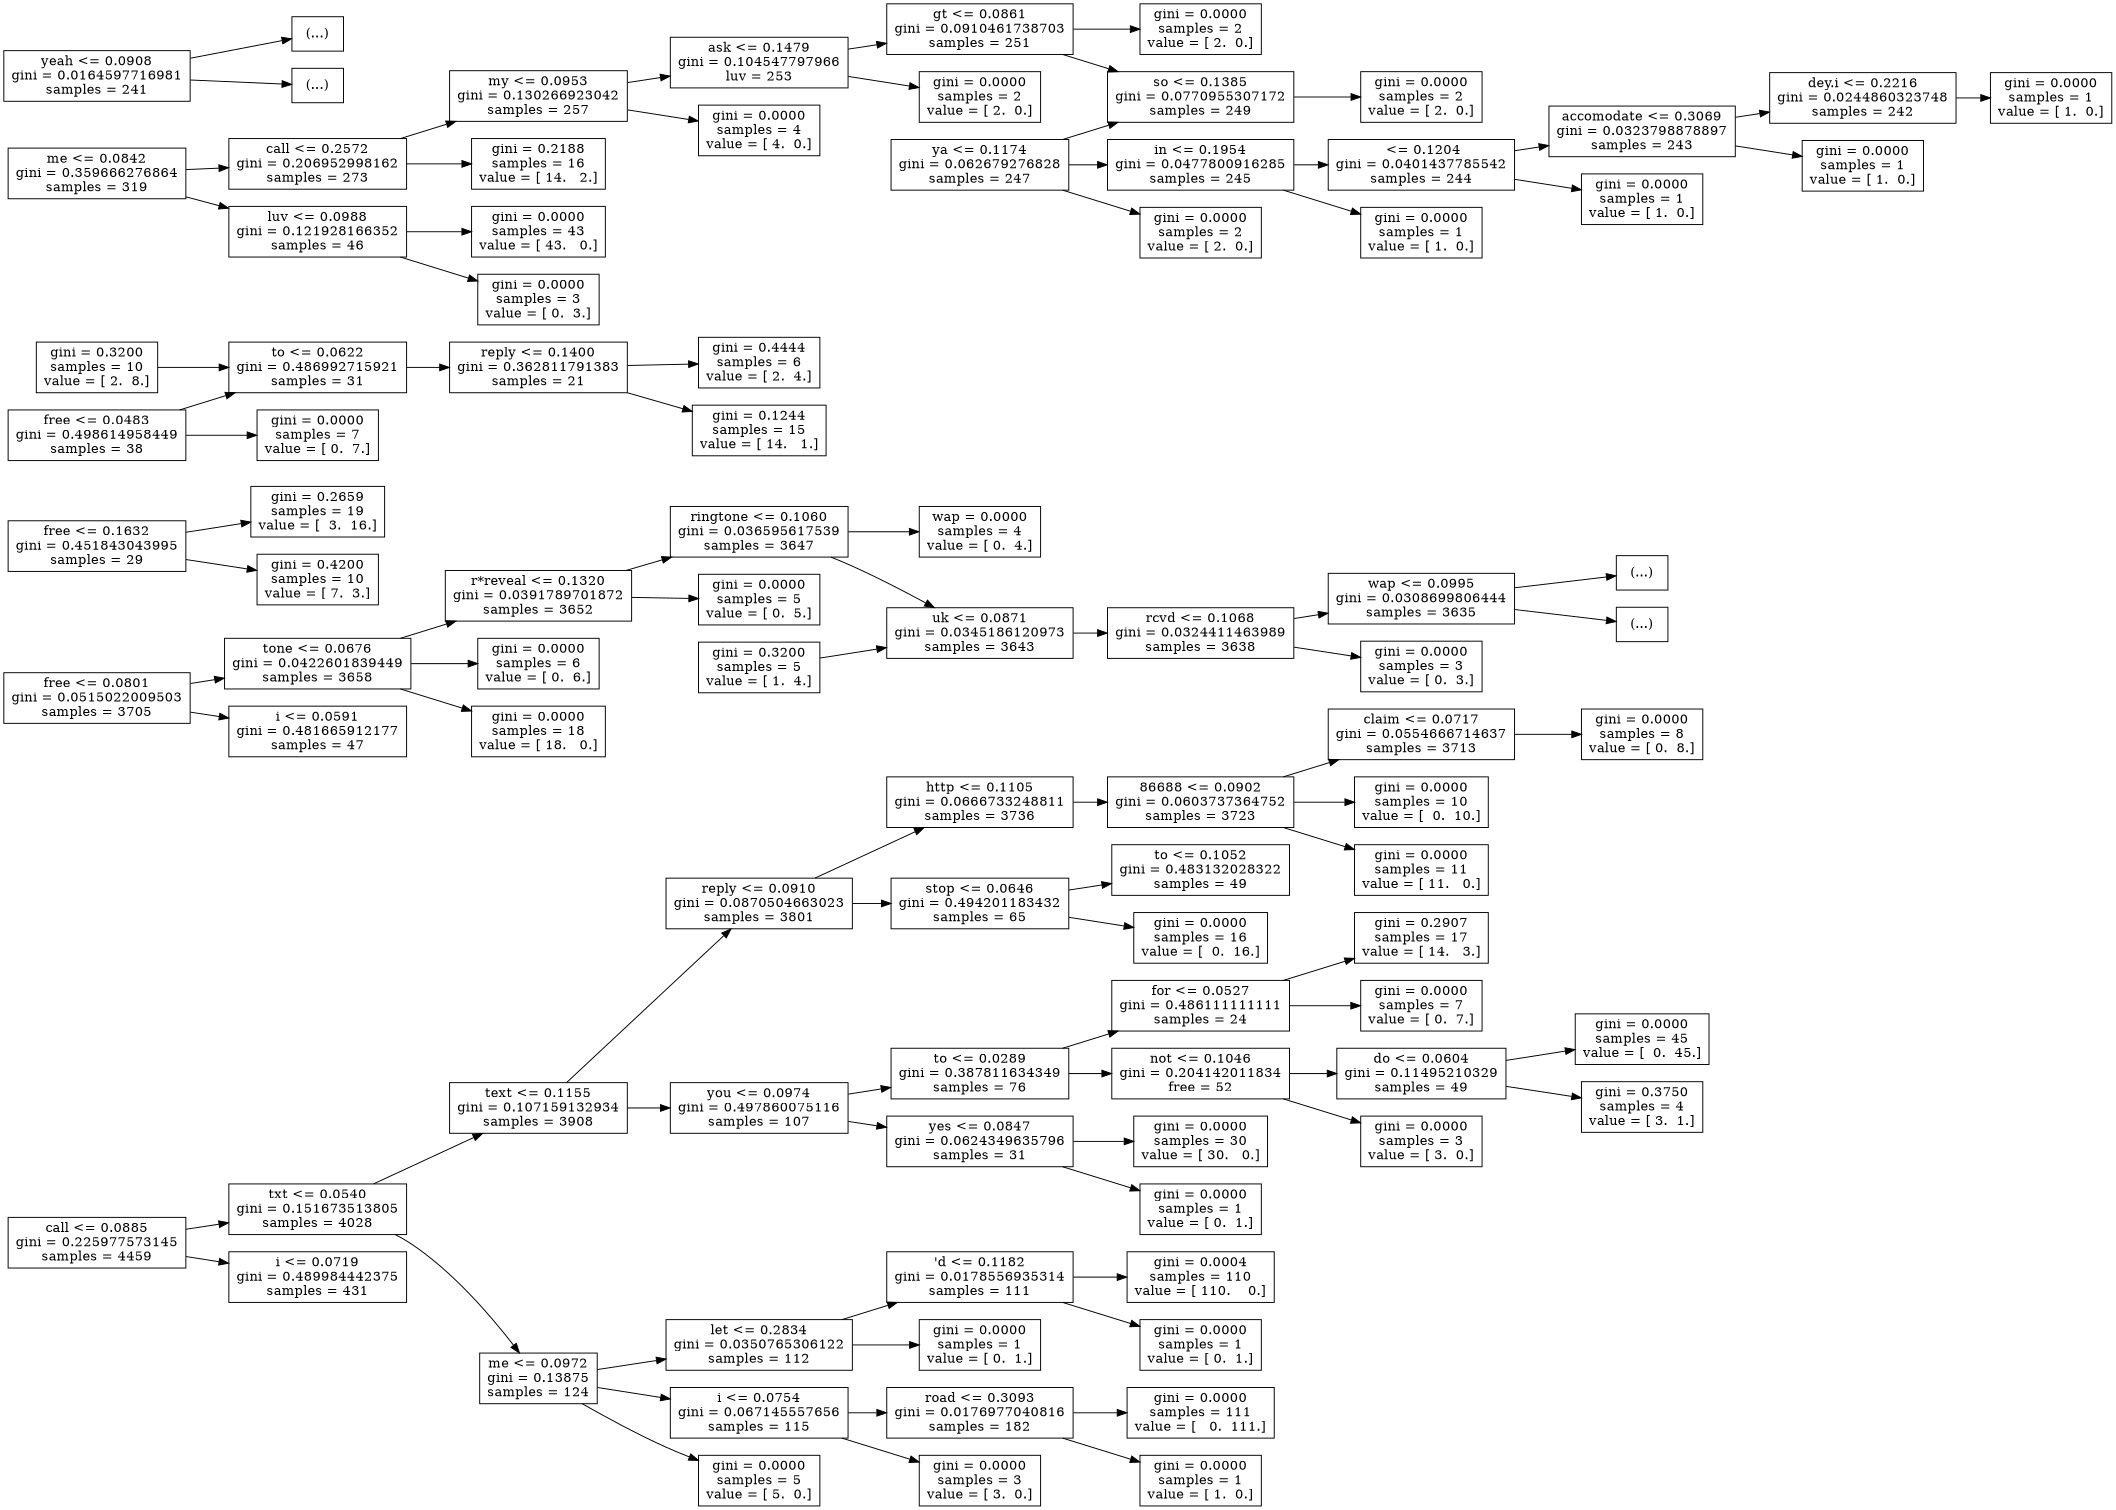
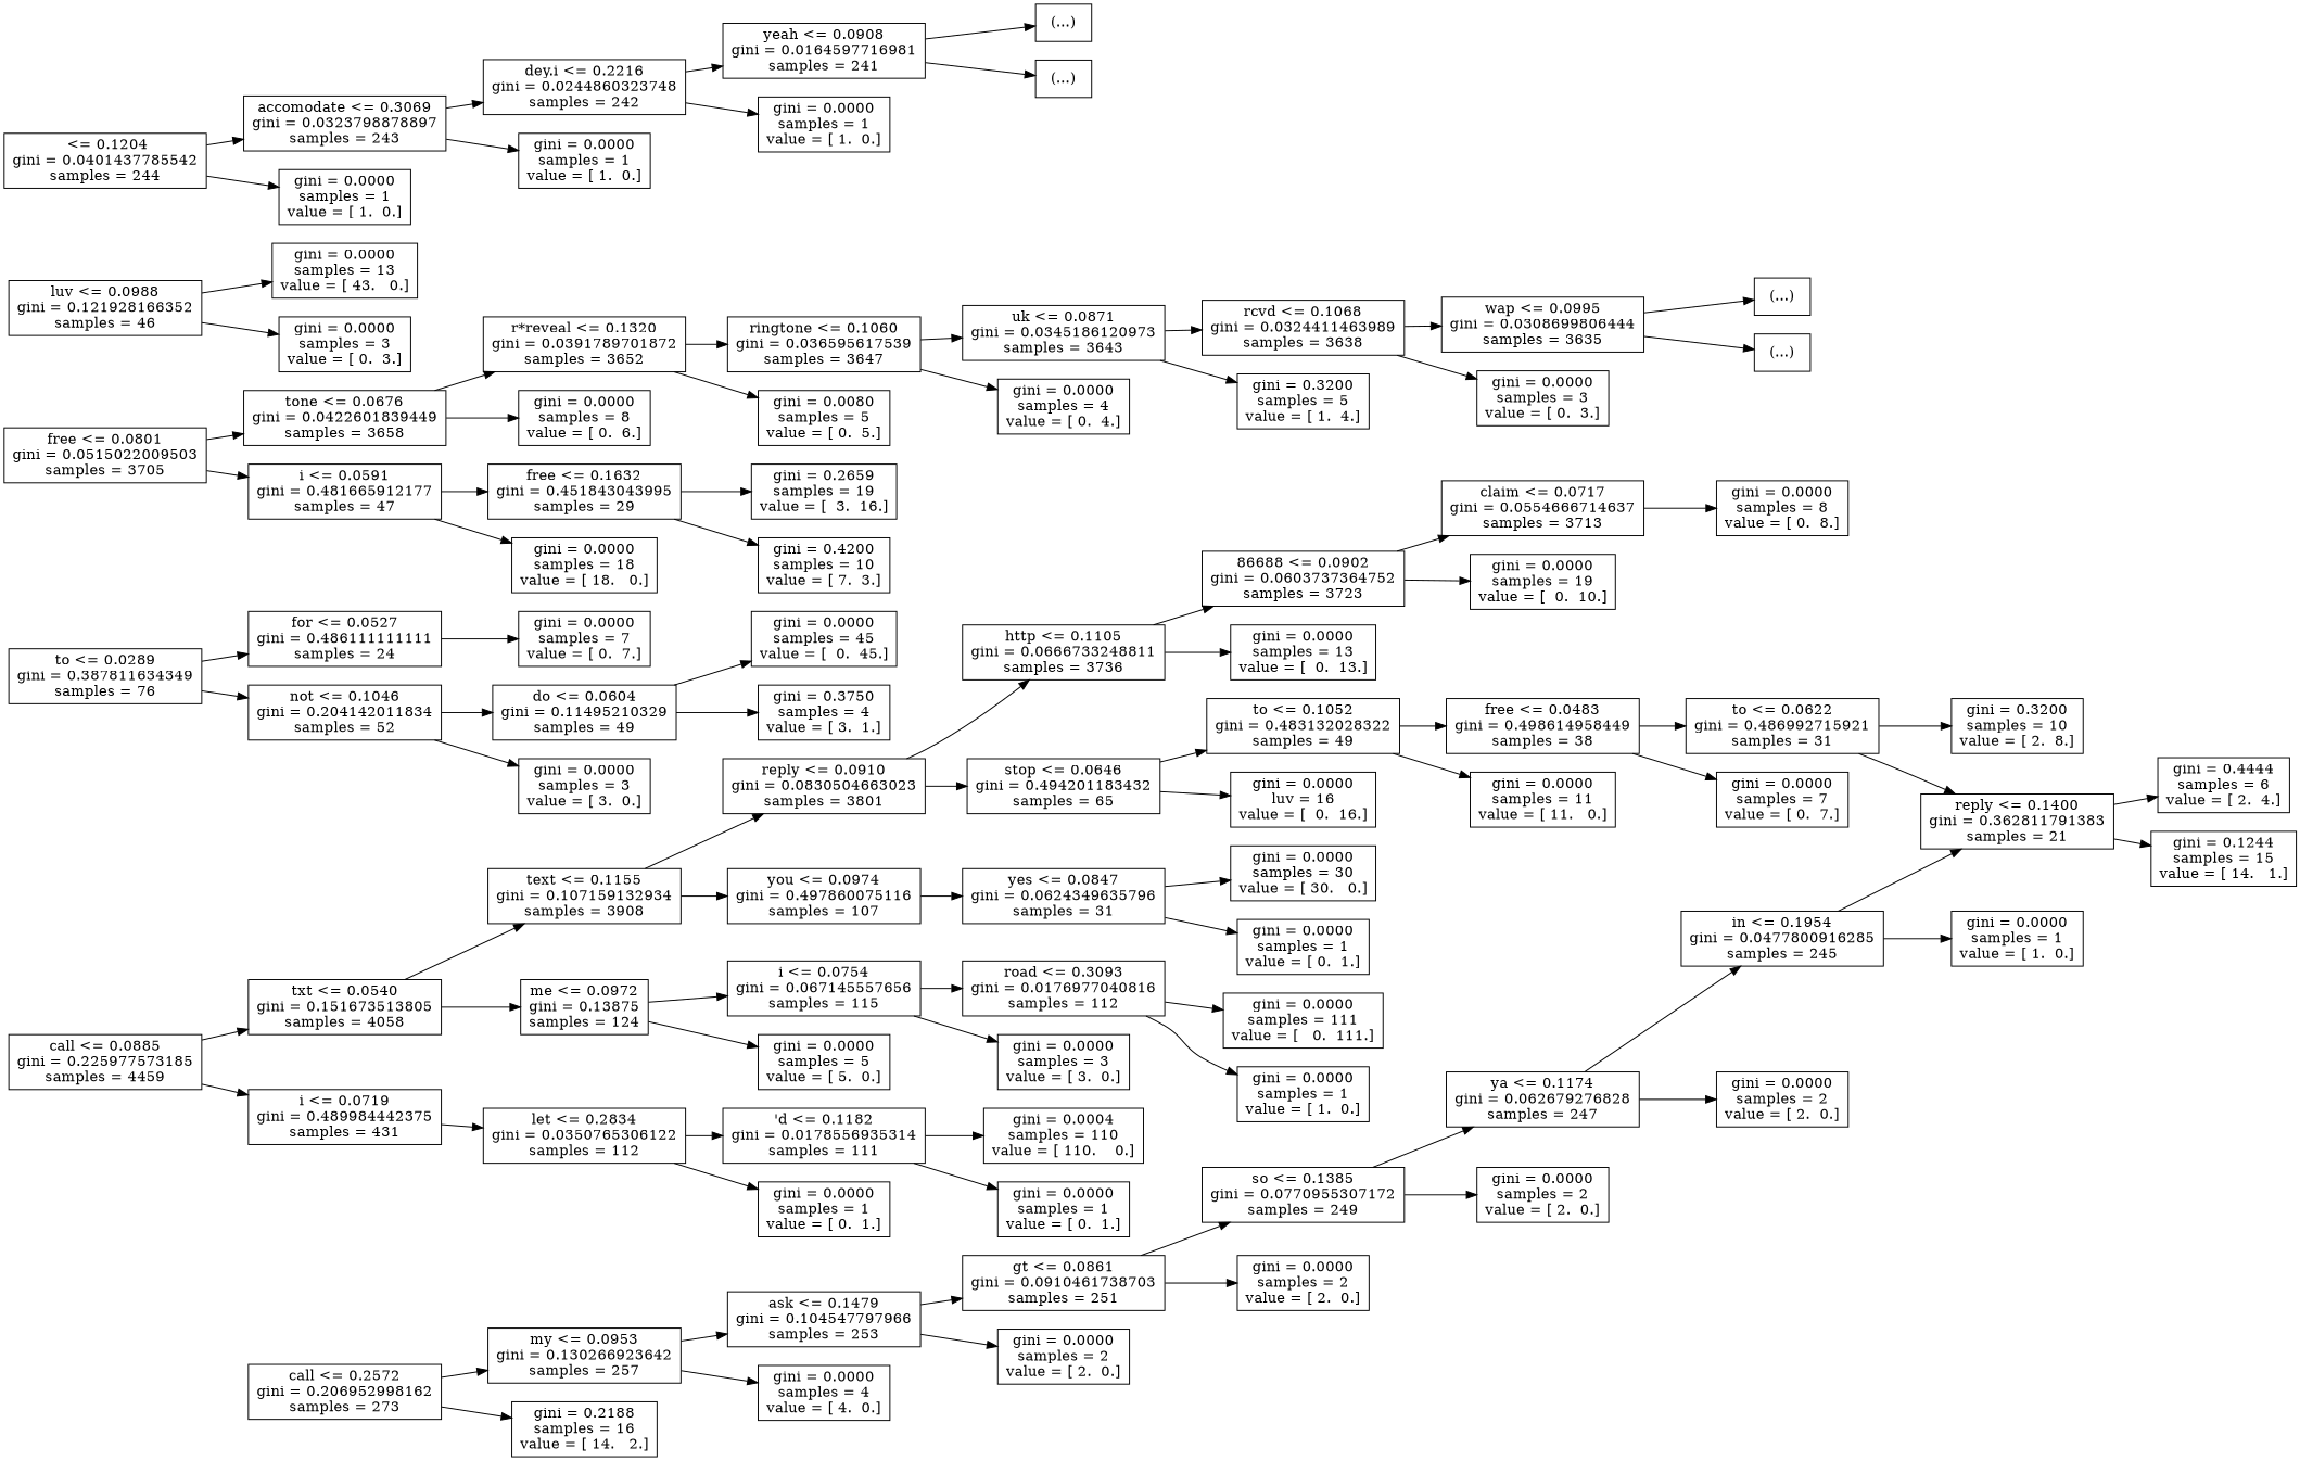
  digraph {
    rankdir=LR
    node [shape=box]
-   n1 [label="call <= 0.0885\ngini = 0.225977573145\nsamples = 4459"]
-   n2 [label="txt <= 0.0540\ngini = 0.151673513805\nsamples = 4028"]
+   n1 [label="call <= 0.0885\ngini = 0.225977573185\nsamples = 4459"]
+   n2 [label="txt <= 0.0540\ngini = 0.151673513805\nsamples = 4058"]
    n3 [label="i <= 0.0719\ngini = 0.489984442375\nsamples = 431"]
    n4 [label="text <= 0.1155\ngini = 0.107159132934\nsamples = 3908"]
    n5 [label="me <= 0.0972\ngini = 0.13875\nsamples = 124"]
    n6 [label="let <= 0.2834\ngini = 0.0350765306122\nsamples = 112"]
-   n7 [label="reply <= 0.0910\ngini = 0.0870504663023\nsamples = 3801"]
+   n7 [label="reply <= 0.0910\ngini = 0.0830504663023\nsamples = 3801"]
    n8 [label="you <= 0.0974\ngini = 0.497860075116\nsamples = 107"]
    n9 [label="i <= 0.0754\ngini = 0.067145557656\nsamples = 115"]
    n10 [label="gini = 0.0000\nsamples = 5\nvalue = [ 5.  0.]"]
    n11 [label="http <= 0.1105\ngini = 0.0666733248811\nsamples = 3736"]
    n12 [label="stop <= 0.0646\ngini = 0.494201183432\nsamples = 65"]
    n13 [label="to <= 0.0289\ngini = 0.387811634349\nsamples = 76"]
    n14 [label="yes <= 0.0847\ngini = 0.0624349635796\nsamples = 31"]
    n15 [label="86688 <= 0.0902\ngini = 0.0603737364752\nsamples = 3723"]
+   n16 [label="gini = 0.0000\nsamples = 13\nvalue = [  0.  13.]"]
    n17 [label="to <= 0.1052\ngini = 0.483132028322\nsamples = 49"]
-   n18 [label="gini = 0.0000\nsamples = 16\nvalue = [  0.  16.]"]
+   n18 [label="gini = 0.0000\nluv = 16\nvalue = [  0.  16.]"]
    n19 [label="claim <= 0.0717\ngini = 0.0554666714637\nsamples = 3713"]
-   n20 [label="gini = 0.0000\nsamples = 10\nvalue = [  0.  10.]"]
+   n20 [label="gini = 0.0000\nsamples = 19\nvalue = [  0.  10.]"]
    n21 [label="gini = 0.0000\nsamples = 8\nvalue = [ 0.  8.]"]
    n22 [label="free <= 0.0801\ngini = 0.0515022009503\nsamples = 3705"]
    n23 [label="tone <= 0.0676\ngini = 0.0422601839449\nsamples = 3658"]
    n24 [label="i <= 0.0591\ngini = 0.481665912177\nsamples = 47"]
    n25 [label="r*reveal <= 0.1320\ngini = 0.0391789701872\nsamples = 3652"]
-   n26 [label="gini = 0.0000\nsamples = 6\nvalue = [ 0.  6.]"]
+   n26 [label="gini = 0.0000\nsamples = 8\nvalue = [ 0.  6.]"]
    n27 [label="free <= 0.1632\ngini = 0.451843043995\nsamples = 29"]
    n28 [label="gini = 0.0000\nsamples = 18\nvalue = [ 18.   0.]"]
    n29 [label="ringtone <= 0.1060\ngini = 0.036595617539\nsamples = 3647"]
-   n30 [label="gini = 0.0000\nsamples = 5\nvalue = [ 0.  5.]"]
+   n30 [label="gini = 0.0080\nsamples = 5\nvalue = [ 0.  5.]"]
    n31 [label="uk <= 0.0871\ngini = 0.0345186120973\nsamples = 3643"]
-   n32 [label="wap = 0.0000\nsamples = 4\nvalue = [ 0.  4.]"]
+   n32 [label="gini = 0.0000\nsamples = 4\nvalue = [ 0.  4.]"]
    n33 [label="rcvd <= 0.1068\ngini = 0.0324411463989\nsamples = 3638"]
    n34 [label="gini = 0.3200\nsamples = 5\nvalue = [ 1.  4.]"]
    n35 [label="wap <= 0.0995\ngini = 0.0308699806444\nsamples = 3635"]
    n36 [label="gini = 0.0000\nsamples = 3\nvalue = [ 0.  3.]"]
    n37 [label="(...)"]
    n38 [label="(...)"]
    n39 [label="gini = 0.2659\nsamples = 19\nvalue = [  3.  16.]"]
    n40 [label="gini = 0.4200\nsamples = 10\nvalue = [ 7.  3.]"]
    n41 [label="free <= 0.0483\ngini = 0.498614958449\nsamples = 38"]
    n42 [label="gini = 0.0000\nsamples = 11\nvalue = [ 11.   0.]"]
    n43 [label="to <= 0.0622\ngini = 0.486992715921\nsamples = 31"]
    n44 [label="gini = 0.0000\nsamples = 7\nvalue = [ 0.  7.]"]
    n45 [label="reply <= 0.1400\ngini = 0.362811791383\nsamples = 21"]
    n46 [label="gini = 0.3200\nsamples = 10\nvalue = [ 2.  8.]"]
    n47 [label="gini = 0.4444\nsamples = 6\nvalue = [ 2.  4.]"]
    n48 [label="gini = 0.1244\nsamples = 15\nvalue = [ 14.   1.]"]
    n49 [label="for <= 0.0527\ngini = 0.486111111111\nsamples = 24"]
-   n50 [label="not <= 0.1046\ngini = 0.204142011834\nfree = 52"]
+   n50 [label="not <= 0.1046\ngini = 0.204142011834\nsamples = 52"]
    n51 [label="gini = 0.0000\nsamples = 30\nvalue = [ 30.   0.]"]
    n52 [label="gini = 0.0000\nsamples = 1\nvalue = [ 0.  1.]"]
-   n53 [label="gini = 0.2907\nsamples = 17\nvalue = [ 14.   3.]"]
    n54 [label="gini = 0.0000\nsamples = 7\nvalue = [ 0.  7.]"]
    n55 [label="do <= 0.0604\ngini = 0.11495210329\nsamples = 49"]
    n56 [label="gini = 0.0000\nsamples = 3\nvalue = [ 3.  0.]"]
    n57 [label="gini = 0.0000\nsamples = 45\nvalue = [  0.  45.]"]
    n58 [label="gini = 0.3750\nsamples = 4\nvalue = [ 3.  1.]"]
-   n59 [label="road <= 0.3093\ngini = 0.0176977040816\nsamples = 182"]
+   n59 [label="road <= 0.3093\ngini = 0.0176977040816\nsamples = 112"]
    n60 [label="gini = 0.0000\nsamples = 3\nvalue = [ 3.  0.]"]
    n61 [label="gini = 0.0000\nsamples = 111\nvalue = [   0.  111.]"]
    n62 [label="gini = 0.0000\nsamples = 1\nvalue = [ 1.  0.]"]
-   n63 [label="me <= 0.0842\ngini = 0.359666276864\nsamples = 319"]
    n64 [label="call <= 0.2572\ngini = 0.206952998162\nsamples = 273"]
    n65 [label="luv <= 0.0988\ngini = 0.121928166352\nsamples = 46"]
    n66 [label="'d <= 0.1182\ngini = 0.0178556935314\nsamples = 111"]
    n67 [label="gini = 0.0000\nsamples = 1\nvalue = [ 0.  1.]"]
-   n68 [label="my <= 0.0953\ngini = 0.130266923042\nsamples = 257"]
+   n68 [label="my <= 0.0953\ngini = 0.130266923642\nsamples = 257"]
    n69 [label="gini = 0.2188\nsamples = 16\nvalue = [ 14.   2.]"]
-   n70 [label="gini = 0.0000\nsamples = 43\nvalue = [ 43.   0.]"]
+   n70 [label="gini = 0.0000\nsamples = 13\nvalue = [ 43.   0.]"]
    n71 [label="gini = 0.0000\nsamples = 3\nvalue = [ 0.  3.]"]
-   n72 [label="ask <= 0.1479\ngini = 0.104547797966\nluv = 253"]
+   n72 [label="ask <= 0.1479\ngini = 0.104547797966\nsamples = 253"]
    n73 [label="gini = 0.0000\nsamples = 4\nvalue = [ 4.  0.]"]
    n74 [label="gt <= 0.0861\ngini = 0.0910461738703\nsamples = 251"]
    n75 [label="gini = 0.0000\nsamples = 2\nvalue = [ 2.  0.]"]
    n76 [label="so <= 0.1385\ngini = 0.0770955307172\nsamples = 249"]
    n77 [label="gini = 0.0000\nsamples = 2\nvalue = [ 2.  0.]"]
    n78 [label="ya <= 0.1174\ngini = 0.062679276828\nsamples = 247"]
    n79 [label="gini = 0.0000\nsamples = 2\nvalue = [ 2.  0.]"]
    n80 [label="in <= 0.1954\ngini = 0.0477800916285\nsamples = 245"]
    n81 [label="gini = 0.0000\nsamples = 2\nvalue = [ 2.  0.]"]
    n82 [label=" <= 0.1204\ngini = 0.0401437785542\nsamples = 244"]
    n83 [label="gini = 0.0000\nsamples = 1\nvalue = [ 1.  0.]"]
    n84 [label="accomodate <= 0.3069\ngini = 0.0323798878897\nsamples = 243"]
    n85 [label="gini = 0.0000\nsamples = 1\nvalue = [ 1.  0.]"]
    n86 [label="dey.i <= 0.2216\ngini = 0.0244860323748\nsamples = 242"]
    n87 [label="gini = 0.0000\nsamples = 1\nvalue = [ 1.  0.]"]
    n88 [label="yeah <= 0.0908\ngini = 0.0164597716981\nsamples = 241"]
    n89 [label="gini = 0.0000\nsamples = 1\nvalue = [ 1.  0.]"]
    n90 [label="(...)"]
    n91 [label="(...)"]
    n92 [label="gini = 0.0004\nsamples = 110\nvalue = [ 110.    0.]"]
    n93 [label="gini = 0.0000\nsamples = 1\nvalue = [ 0.  1.]"]
    n1 -> n2
    n1 -> n3
    n2 -> n4
    n2 -> n5
-   n5 -> n6
+   n3 -> n6
    n4 -> n7
    n4 -> n8
    n5 -> n9
    n5 -> n10
    n6 -> n66
    n6 -> n67
    n7 -> n11
    n7 -> n12
-   n8 -> n13
    n8 -> n14
    n9 -> n59
    n9 -> n60
    n11 -> n15
+   n11 -> n16
    n12 -> n17
    n12 -> n18
    n13 -> n49
    n13 -> n50
    n14 -> n51
    n14 -> n52
    n15 -> n19
    n15 -> n20
-   n15 -> n42
+   n17 -> n41
+   n17 -> n42
    n19 -> n21
    n22 -> n23
    n22 -> n24
    n23 -> n25
    n23 -> n26
-   n23 -> n28
+   n24 -> n27
+   n24 -> n28
    n25 -> n29
    n25 -> n30
    n27 -> n39
    n27 -> n40
    n29 -> n31
    n29 -> n32
    n31 -> n33
-   n34 -> n31
+   n31 -> n34
    n33 -> n35
    n33 -> n36
    n35 -> n37
    n35 -> n38
    n41 -> n43
    n41 -> n44
    n43 -> n45
-   n46 -> n43
+   n43 -> n46
    n45 -> n47
    n45 -> n48
-   n49 -> n53
    n49 -> n54
    n50 -> n55
    n50 -> n56
    n55 -> n57
    n55 -> n58
    n59 -> n61
    n59 -> n62
-   n63 -> n64
-   n63 -> n65
    n64 -> n68
    n64 -> n69
    n65 -> n70
    n65 -> n71
    n66 -> n92
    n66 -> n93
    n68 -> n72
    n68 -> n73
    n72 -> n74
    n72 -> n75
    n74 -> n76
    n74 -> n77
-   n78 -> n76
+   n76 -> n78
    n76 -> n79
    n78 -> n80
    n78 -> n81
-   n80 -> n82
+   n80 -> n45
    n80 -> n83
    n82 -> n84
    n82 -> n85
    n84 -> n86
    n84 -> n87
+   n86 -> n88
    n86 -> n89
    n88 -> n90
    n88 -> n91
  }
